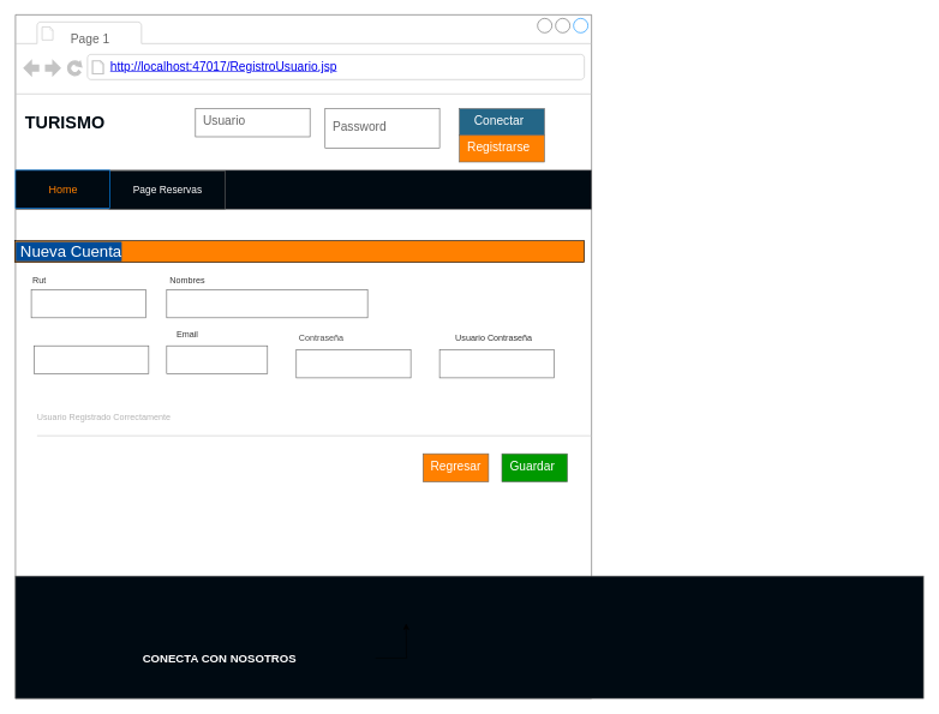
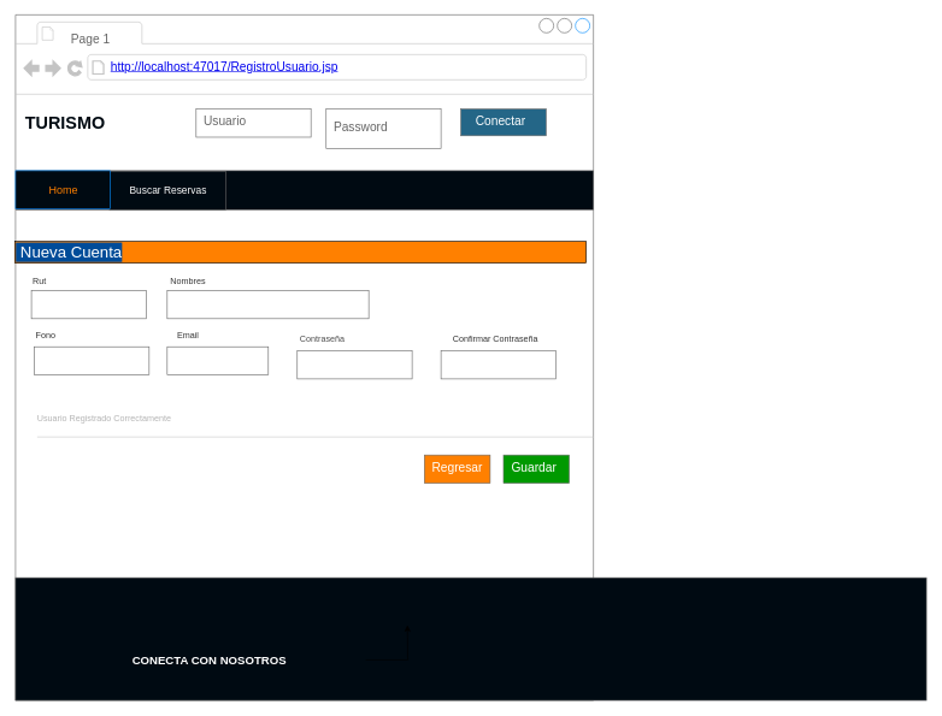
  <mxCell id="0" />
  <mxCell id="1" parent="0" />
  <mxCell id="2" value="" style="strokeWidth=1;shadow=0;dashed=0;align=center;html=1;shape=mxgraph.mockup.containers.browserWindow;rSize=0;fillColor=#ffffff;strokeColor=#666666;strokeColor2=#008cff;strokeColor3=#c4c4c4;mainText=,;recursiveResize=0;fontSize=14;" parent="1" vertex="1"><mxGeometry y="20" width="800" height="950" as="geometry" x="21" /></mxCell>
  <mxCell id="3" value="Page 1" style="strokeWidth=1;shadow=0;dashed=0;align=center;html=1;shape=mxgraph.mockup.containers.anchor;fontSize=17;fontColor=#666666;align=left;" parent="2" vertex="1"><mxGeometry x="75" y="22" width="110" height="26" as="geometry" /></mxCell>
  <mxCell id="4" value="&lt;a href=&quot;http://localhost:47017/turismo/misreservas.jsp&quot;&gt;http://localhost:47017/RegistroUsuario.jsp&lt;/a&gt;" style="strokeWidth=1;shadow=0;dashed=0;align=center;html=1;shape=mxgraph.mockup.containers.anchor;rSize=0;fontSize=17;fontColor=#666666;align=left;" parent="2" vertex="1"><mxGeometry x="130" y="60" width="250" height="26" as="geometry" /></mxCell>
  <mxCell id="5" style="edgeStyle=orthogonalEdgeStyle;rounded=0;orthogonalLoop=1;jettySize=auto;html=1;fontSize=22;fontColor=#FFFFFF;" parent="2" target="2" edge="1"><mxGeometry relative="1" as="geometry" /></mxCell>
  <mxCell id="6" value="&lt;font color=&quot;#ffffff&quot;&gt;&amp;nbsp;Nueva Cuenta&lt;/font&gt;" style="rounded=0;whiteSpace=wrap;html=1;labelBackgroundColor=#004C99;fontSize=22;fontColor=#004C99;align=left;fillColor=#ff8000;" parent="2" vertex="1"><mxGeometry x="-1" y="314" width="791" height="30" as="geometry" /></mxCell>
  <mxCell id="7" value="TURISMO" style="text;html=1;strokeColor=none;fillColor=none;align=center;verticalAlign=middle;whiteSpace=wrap;rounded=0;labelBackgroundColor=none;fontSize=24;fontColor=#000A12;fontStyle=1" parent="2" vertex="1"><mxGeometry x="41" y="140" width="56" height="20" as="geometry" /></mxCell>
  <mxCell id="8" value="" style="strokeWidth=1;shadow=0;dashed=0;align=center;html=1;shape=mxgraph.mockup.text.rrect;rSize=0;fillColor=#000A12;strokeColor=#666666;" parent="2" vertex="1"><mxGeometry y="780" width="1261" height="170" as="geometry" /></mxCell>
  <mxCell id="9" value="" style="edgeStyle=orthogonalEdgeStyle;rounded=0;orthogonalLoop=1;jettySize=auto;html=1;fontSize=24;fontColor=#FFFFFF;" parent="8" source="10" edge="1"><mxGeometry relative="1" as="geometry"><mxPoint x="542.539" y="66.027" as="targetPoint" /></mxGeometry></mxCell>
- <mxCell id="10" value="&lt;span style=&quot;font-size: 16px&quot;&gt;CONECTA CON NOSOTROS&lt;br&gt;&lt;/span&gt;" style="text;html=1;strokeColor=none;fillColor=none;align=center;verticalAlign=middle;whiteSpace=wrap;rounded=0;labelBackgroundColor=none;fontSize=22;fontColor=#FFFFFF;fontStyle=1;direction=south;" parent="8" vertex="1"><mxGeometry x="68.498" y="75.893" width="431.229" height="75.893" as="geometry" /></mxCell>
+ <mxCell id="10" value="&lt;span style=&quot;font-size: 16px&quot;&gt;CONECTA CON NOSOTROS&lt;br&gt;&lt;/span&gt;" style="text;html=1;strokeColor=none;fillColor=none;align=center;verticalAlign=middle;whiteSpace=wrap;rounded=0;labelBackgroundColor=none;fontSize=22;fontColor=#FFFFFF;fontStyle=1;direction=south;" parent="8" vertex="1"><mxGeometry x="53.498" y="75.893" width="431.229" height="75.893" as="geometry" /></mxCell>
  <mxCell id="11" value="" style="strokeWidth=1;shadow=0;dashed=0;align=center;html=1;shape=mxgraph.mockup.text.rrect;rSize=0;fillColor=#000A12;strokeColor=#666666;" parent="2" vertex="1"><mxGeometry x="1" y="216" width="799" height="54" as="geometry" /></mxCell>
- <mxCell id="12" value="&lt;span style=&quot;font-size: 14px&quot;&gt;&lt;font color=&quot;#ffffff&quot;&gt;Page Reservas&lt;/font&gt;&lt;/span&gt;" style="strokeColor=inherit;fillColor=inherit;gradientColor=inherit;strokeWidth=1;shadow=0;dashed=0;align=center;html=1;shape=mxgraph.mockup.text.rrect;rSize=0;fontSize=17;fontColor=#0000ff;" parent="11" vertex="1"><mxGeometry x="129" y="1" width="161" height="53" as="geometry" /></mxCell>
+ <mxCell id="12" value="&lt;span style=&quot;font-size: 14px&quot;&gt;&lt;font color=&quot;#ffffff&quot;&gt;Buscar Reservas&lt;/font&gt;&lt;/span&gt;" style="strokeColor=inherit;fillColor=inherit;gradientColor=inherit;strokeWidth=1;shadow=0;dashed=0;align=center;html=1;shape=mxgraph.mockup.text.rrect;rSize=0;fontSize=17;fontColor=#0000ff;" parent="11" vertex="1"><mxGeometry x="129" y="1" width="161" height="53" as="geometry" /></mxCell>
  <mxCell id="13" value="&lt;font style=&quot;font-size: 15px&quot; color=&quot;#ff8000&quot;&gt;Home&lt;/font&gt;" style="strokeWidth=1;shadow=0;dashed=0;align=center;html=1;shape=mxgraph.mockup.text.rrect;rSize=0;fontSize=17;fontColor=#ffffff;fillColor=#000A12;strokeColor=#008cff;" parent="11" vertex="1"><mxGeometry x="-1" width="131" height="53" as="geometry" /></mxCell>
  <mxCell id="14" value="" style="strokeWidth=1;shadow=0;dashed=0;align=center;html=1;shape=mxgraph.mockup.text.textBox;fillColor=#ffffff;fontColor=#666666;align=left;fontSize=17;spacingLeft=4;spacingTop=-3;strokeColor=#666666;mainText=;labelBorderColor=none;labelBackgroundColor=none;" parent="2" vertex="1"><mxGeometry x="26" y="460" width="159" height="39" as="geometry" /></mxCell>
  <mxCell id="15" value="" style="strokeWidth=1;shadow=0;dashed=0;align=center;html=1;shape=mxgraph.mockup.text.textBox;fillColor=#ffffff;fontColor=#666666;align=left;fontSize=17;spacingLeft=4;spacingTop=-3;strokeColor=#666666;mainText=;labelBorderColor=none;labelBackgroundColor=none;" parent="2" vertex="1"><mxGeometry x="210" y="382" width="279" height="39" as="geometry" /></mxCell>
  <mxCell id="16" value="" style="strokeWidth=1;shadow=0;dashed=0;align=center;html=1;shape=mxgraph.mockup.text.textBox;fillColor=#ffffff;fontColor=#666666;align=left;fontSize=17;spacingLeft=4;spacingTop=-3;strokeColor=#666666;mainText=;labelBorderColor=none;labelBackgroundColor=none;" parent="2" vertex="1"><mxGeometry x="210" y="460" width="140" height="39" as="geometry" /></mxCell>
  <mxCell id="17" value="" style="strokeWidth=1;shadow=0;dashed=0;align=center;html=1;shape=mxgraph.mockup.text.textBox;fillColor=#ffffff;fontColor=#666666;align=left;fontSize=17;spacingLeft=4;spacingTop=-3;strokeColor=#666666;mainText=;labelBorderColor=none;labelBackgroundColor=none;" parent="2" vertex="1"><mxGeometry x="390" y="465.5" width="159" height="39" as="geometry" /></mxCell>
  <mxCell id="18" value="" style="strokeWidth=1;shadow=0;dashed=0;align=center;html=1;shape=mxgraph.mockup.text.textBox;fillColor=#ffffff;fontColor=#666666;align=left;fontSize=17;spacingLeft=4;spacingTop=-3;strokeColor=#666666;mainText=;labelBorderColor=none;labelBackgroundColor=none;" parent="2" vertex="1"><mxGeometry x="589" y="465.5" width="159" height="39" as="geometry" /></mxCell>
  <mxCell id="19" value="&lt;font color=&quot;#333333&quot;&gt;Rut&lt;/font&gt;" style="text;html=1;strokeColor=none;fillColor=none;align=center;verticalAlign=middle;whiteSpace=wrap;rounded=0;labelBackgroundColor=none;fontColor=#B3B3B3;" parent="2" vertex="1"><mxGeometry x="-1" y="360" width="69" height="20" as="geometry" /></mxCell>
+ <mxCell id="20" value="&lt;font color=&quot;#333333&quot;&gt;Fono&lt;/font&gt;" style="text;html=1;strokeColor=none;fillColor=none;align=center;verticalAlign=middle;whiteSpace=wrap;rounded=0;labelBackgroundColor=none;fontColor=#B3B3B3;" parent="2" vertex="1"><mxGeometry x="26" y="434" width="32" height="20" as="geometry" /></mxCell>
  <mxCell id="21" value="&lt;font color=&quot;#333333&quot;&gt;Email&lt;/font&gt;" style="text;html=1;strokeColor=none;fillColor=none;align=center;verticalAlign=middle;whiteSpace=wrap;rounded=0;labelBackgroundColor=none;fontColor=#B3B3B3;" parent="2" vertex="1"><mxGeometry x="223" y="434" width="32" height="20" as="geometry" /></mxCell>
  <mxCell id="22" value="&lt;font color=&quot;#333333&quot;&gt;Nombres&lt;/font&gt;" style="text;html=1;strokeColor=none;fillColor=none;align=center;verticalAlign=middle;whiteSpace=wrap;rounded=0;labelBackgroundColor=none;fontColor=#B3B3B3;" parent="2" vertex="1"><mxGeometry x="223" y="360" width="32" height="20" as="geometry" /></mxCell>
  <mxCell id="23" value="&lt;font color=&quot;#4d4d4d&quot;&gt;Contraseña&lt;/font&gt;" style="text;html=1;strokeColor=none;fillColor=none;align=center;verticalAlign=middle;whiteSpace=wrap;rounded=0;labelBackgroundColor=none;fontColor=#B3B3B3;" parent="2" vertex="1"><mxGeometry x="409" y="440" width="32" height="20" as="geometry" /></mxCell>
- <mxCell id="24" value="&lt;font color=&quot;#333333&quot;&gt;Usuario Contraseña&lt;/font&gt;" style="text;html=1;strokeColor=none;fillColor=none;align=center;verticalAlign=middle;whiteSpace=wrap;rounded=0;labelBackgroundColor=none;fontColor=#B3B3B3;" parent="2" vertex="1"><mxGeometry x="589" y="440" width="151" height="20" as="geometry" /></mxCell>
+ <mxCell id="24" value="&lt;font color=&quot;#333333&quot;&gt;Confirmar Contraseña&lt;/font&gt;" style="text;html=1;strokeColor=none;fillColor=none;align=center;verticalAlign=middle;whiteSpace=wrap;rounded=0;labelBackgroundColor=none;fontColor=#B3B3B3;" parent="2" vertex="1"><mxGeometry x="589" y="440" width="151" height="20" as="geometry" /></mxCell>
  <mxCell id="25" value="&lt;font color=&quot;#ffffff&quot;&gt;&amp;nbsp;Regresar&lt;/font&gt;" style="strokeWidth=1;shadow=0;dashed=0;align=center;html=1;shape=mxgraph.mockup.text.textBox;fillColor=#FF8000;fontColor=#666666;align=left;fontSize=17;spacingLeft=4;spacingTop=-3;strokeColor=#666666;mainText=;labelBorderColor=none;labelBackgroundColor=none;" parent="2" vertex="1"><mxGeometry x="566" y="610" width="91" height="39" as="geometry" /></mxCell>
  <mxCell id="26" value="Usuario Registrado Correctamente" style="text;html=1;strokeColor=none;fillColor=none;align=center;verticalAlign=middle;whiteSpace=wrap;rounded=0;labelBackgroundColor=none;fontColor=#B3B3B3;" vertex="1" parent="2"><mxGeometry x="26" y="550" width="194" height="20" as="geometry" /></mxCell>
  <mxCell id="27" value="&lt;font color=&quot;#ffffff&quot;&gt;&amp;nbsp;Guardar&lt;/font&gt;" style="strokeWidth=1;shadow=0;dashed=0;align=center;html=1;shape=mxgraph.mockup.text.textBox;fillColor=#009900;fontColor=#666666;align=left;fontSize=17;spacingLeft=4;spacingTop=-3;strokeColor=#666666;mainText=;labelBorderColor=none;labelBackgroundColor=none;" vertex="1" parent="2"><mxGeometry x="675.5" y="610" width="91" height="39" as="geometry" /></mxCell>
  <mxCell id="28" value="" style="line;strokeWidth=1;html=1;perimeter=backbonePerimeter;points=[];outlineConnect=0;labelBackgroundColor=none;fillColor=#FF8000;fontColor=#B3B3B3;strokeColor=#CCCCCC;" vertex="1" parent="2"><mxGeometry x="30" y="580" width="770" height="10" as="geometry" /></mxCell>
  <mxCell id="29" value="&amp;nbsp;Usuario" style="strokeWidth=1;shadow=0;dashed=0;align=center;html=1;shape=mxgraph.mockup.text.textBox;fillColor=#ffffff;fontColor=#666666;align=left;fontSize=17;spacingLeft=4;spacingTop=-3;strokeColor=#666666;mainText=;labelBorderColor=none;labelBackgroundColor=none;" vertex="1" parent="2"><mxGeometry x="250" y="130.5" width="159" height="39" as="geometry" /></mxCell>
  <mxCell id="30" value="&amp;nbsp;Password" style="strokeWidth=1;shadow=0;dashed=0;align=center;html=1;shape=mxgraph.mockup.text.textBox;fillColor=#ffffff;fontColor=#666666;align=left;fontSize=17;spacingLeft=4;spacingTop=-3;strokeColor=#666666;mainText=;labelBorderColor=none;labelBackgroundColor=none;" vertex="1" parent="2"><mxGeometry x="430" y="130.5" width="159" height="55" as="geometry" /></mxCell>
  <mxCell id="31" value="&lt;font color=&quot;#ffffff&quot;&gt;&amp;nbsp; &amp;nbsp;Conectar&lt;/font&gt;" style="strokeWidth=1;shadow=0;dashed=0;align=center;html=1;shape=mxgraph.mockup.text.textBox;fillColor=#246687;fontColor=#666666;align=left;fontSize=17;spacingLeft=4;spacingTop=-3;strokeColor=#666666;mainText=;labelBorderColor=none;labelBackgroundColor=none;" vertex="1" parent="2"><mxGeometry x="616.5" y="130.5" width="118" height="37" as="geometry" /></mxCell>
- <mxCell id="32" value="&lt;font color=&quot;#ffffff&quot;&gt;&amp;nbsp;Registrarse&lt;/font&gt;" style="strokeWidth=1;shadow=0;dashed=0;align=center;html=1;shape=mxgraph.mockup.text.textBox;fillColor=#FF8000;fontColor=#666666;align=left;fontSize=17;spacingLeft=4;spacingTop=-3;strokeColor=#666666;mainText=;labelBorderColor=none;labelBackgroundColor=none;" vertex="1" parent="2"><mxGeometry x="616.5" y="167.5" width="118" height="37" as="geometry" /></mxCell>
  <mxCell id="33" value="" style="strokeWidth=1;shadow=0;dashed=0;align=center;html=1;shape=mxgraph.mockup.text.textBox;fillColor=#ffffff;fontColor=#666666;align=left;fontSize=17;spacingLeft=4;spacingTop=-3;strokeColor=#666666;mainText=;labelBorderColor=none;labelBackgroundColor=none;" parent="1" vertex="1"><mxGeometry x="43" y="402" width="159" height="39" as="geometry" /></mxCell>
